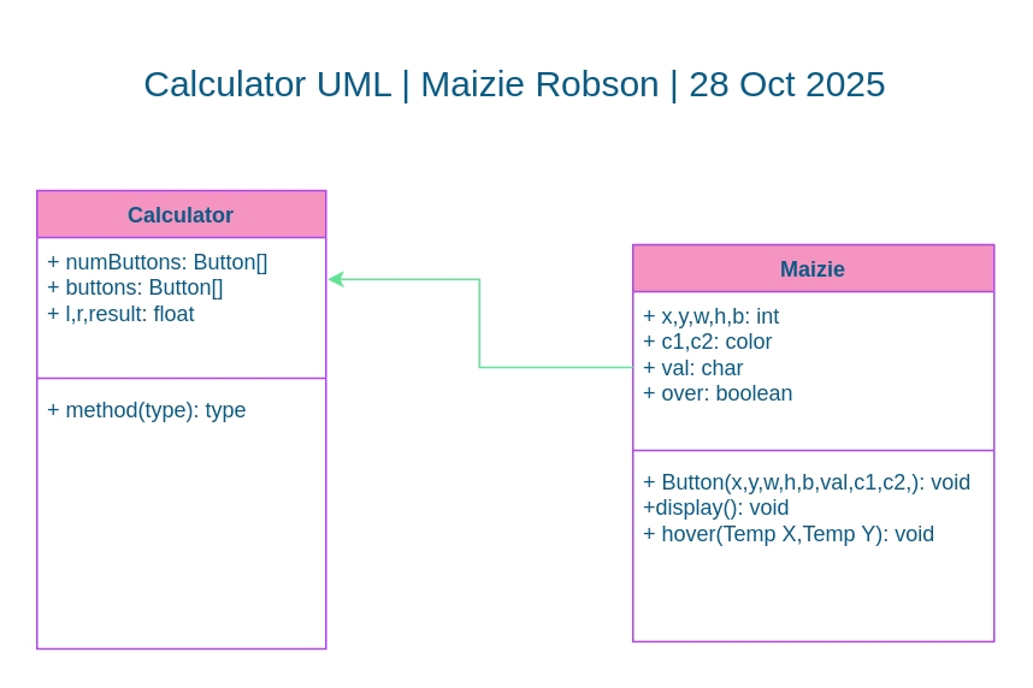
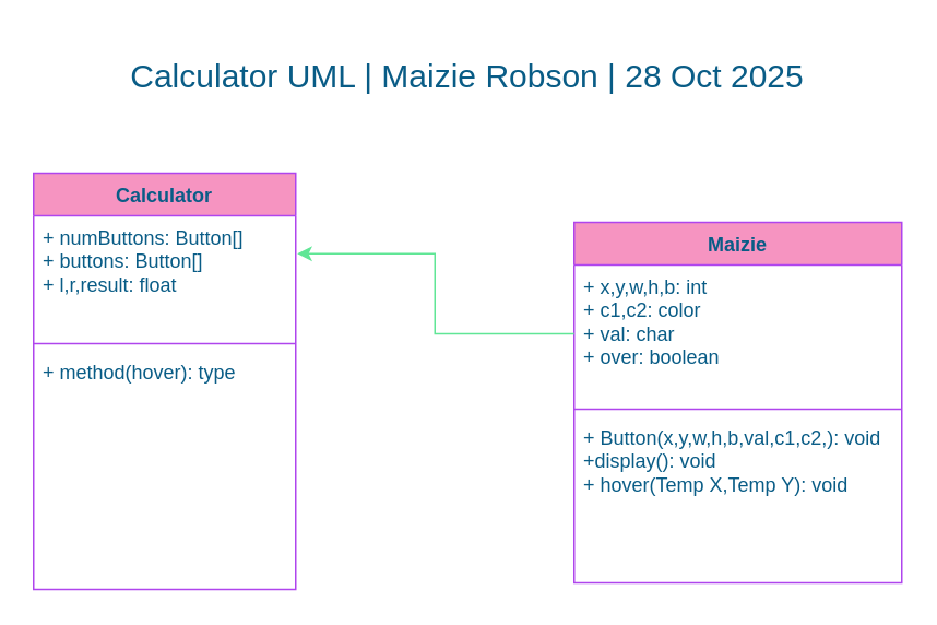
  <mxCell id="0" />
  <mxCell id="1" parent="0" />
  <mxCell id="2" value="Calculator UML | Maizie Robson | 28 Oct 2025" style="text;html=1;whiteSpace=wrap;strokeColor=none;fillColor=none;align=center;verticalAlign=middle;rounded=0;fontSize=20;labelBackgroundColor=none;fontColor=#095C86;" vertex="1" parent="1"><mxGeometry x="75" y="20" width="420" height="50" as="geometry" /></mxCell>
  <mxCell id="3" value="Calculator" style="swimlane;fontStyle=1;align=center;verticalAlign=top;childLayout=stackLayout;horizontal=1;startSize=26;horizontalStack=0;resizeParent=1;resizeParentMax=0;resizeLast=0;collapsible=1;marginBottom=0;whiteSpace=wrap;html=1;labelBackgroundColor=none;fillColor=#F694C1;strokeColor=#AF45ED;fontColor=#095C86;rounded=0;" vertex="1" parent="1"><mxGeometry x="20" y="105" width="160" height="254" as="geometry" /></mxCell>
  <mxCell id="4" value="+ numButtons: Button[]&lt;div&gt;+ buttons: Button[]&lt;/div&gt;&lt;div&gt;+ l,r,result: float&lt;/div&gt;" style="text;strokeColor=none;fillColor=none;align=left;verticalAlign=top;spacingLeft=4;spacingRight=4;overflow=hidden;rotatable=0;points=[[0,0.5],[1,0.5]];portConstraint=eastwest;whiteSpace=wrap;html=1;labelBackgroundColor=none;fontColor=#095C86;rounded=0;" vertex="1" parent="3"><mxGeometry y="26" width="160" height="74" as="geometry" /></mxCell>
  <mxCell id="5" value="" style="line;strokeWidth=1;fillColor=none;align=left;verticalAlign=middle;spacingTop=-1;spacingLeft=3;spacingRight=3;rotatable=0;labelPosition=right;points=[];portConstraint=eastwest;strokeColor=#AF45ED;labelBackgroundColor=none;fontColor=#095C86;rounded=0;" vertex="1" parent="3"><mxGeometry y="100" width="160" height="8" as="geometry" /></mxCell>
- <mxCell id="6" value="+ method(type): type" style="text;strokeColor=none;fillColor=none;align=left;verticalAlign=top;spacingLeft=4;spacingRight=4;overflow=hidden;rotatable=0;points=[[0,0.5],[1,0.5]];portConstraint=eastwest;whiteSpace=wrap;html=1;labelBackgroundColor=none;fontColor=#095C86;rounded=0;" vertex="1" parent="3"><mxGeometry y="108" width="160" height="146" as="geometry" /></mxCell>
+ <mxCell id="6" value="+ method(hover): type" style="text;strokeColor=none;fillColor=none;align=left;verticalAlign=top;spacingLeft=4;spacingRight=4;overflow=hidden;rotatable=0;points=[[0,0.5],[1,0.5]];portConstraint=eastwest;whiteSpace=wrap;html=1;labelBackgroundColor=none;fontColor=#095C86;rounded=0;" vertex="1" parent="3"><mxGeometry y="108" width="160" height="146" as="geometry" /></mxCell>
  <mxCell id="7" value="Maizie" style="swimlane;fontStyle=1;align=center;verticalAlign=top;childLayout=stackLayout;horizontal=1;startSize=26;horizontalStack=0;resizeParent=1;resizeParentMax=0;resizeLast=0;collapsible=1;marginBottom=0;whiteSpace=wrap;html=1;labelBackgroundColor=none;fillColor=#F694C1;strokeColor=#AF45ED;fontColor=#095C86;rounded=0;" vertex="1" parent="1"><mxGeometry x="350" y="135" width="200" height="220" as="geometry" /></mxCell>
  <mxCell id="8" value="+ x,y,w,h,b: int&lt;div&gt;+ c1,c2: color&lt;/div&gt;&lt;div&gt;+ val: char&lt;/div&gt;&lt;div&gt;+ over: boolean&lt;/div&gt;" style="text;strokeColor=none;fillColor=none;align=left;verticalAlign=top;spacingLeft=4;spacingRight=4;overflow=hidden;rotatable=0;points=[[0,0.5],[1,0.5]];portConstraint=eastwest;whiteSpace=wrap;html=1;labelBackgroundColor=none;fontColor=#095C86;rounded=0;" vertex="1" parent="7"><mxGeometry y="26" width="200" height="84" as="geometry" /></mxCell>
  <mxCell id="9" value="" style="line;strokeWidth=1;fillColor=none;align=left;verticalAlign=middle;spacingTop=-1;spacingLeft=3;spacingRight=3;rotatable=0;labelPosition=right;points=[];portConstraint=eastwest;strokeColor=#AF45ED;labelBackgroundColor=none;fontColor=#095C86;rounded=0;" vertex="1" parent="7"><mxGeometry y="110" width="200" height="8" as="geometry" /></mxCell>
  <mxCell id="10" value="+ Button(x,y,w,h,b,val,c1,c2,): void&lt;div&gt;+display(): void&lt;/div&gt;&lt;div&gt;+ hover(Temp X,Temp Y): void&lt;/div&gt;&lt;div&gt;&lt;br&gt;&lt;/div&gt;" style="text;strokeColor=none;fillColor=none;align=left;verticalAlign=top;spacingLeft=4;spacingRight=4;overflow=hidden;rotatable=0;points=[[0,0.5],[1,0.5]];portConstraint=eastwest;whiteSpace=wrap;html=1;labelBackgroundColor=none;fontColor=#095C86;rounded=0;" vertex="1" parent="7"><mxGeometry y="118" width="200" height="102" as="geometry" /></mxCell>
  <mxCell id="11" style="edgeStyle=orthogonalEdgeStyle;rounded=0;orthogonalLoop=1;jettySize=auto;html=1;exitX=0;exitY=0.5;exitDx=0;exitDy=0;entryX=1.006;entryY=0.313;entryDx=0;entryDy=0;entryPerimeter=0;strokeColor=#60E696;fontColor=#095C86;fillColor=#F694C1;" edge="1" parent="1" source="8" target="4"><mxGeometry relative="1" as="geometry" /></mxCell>
